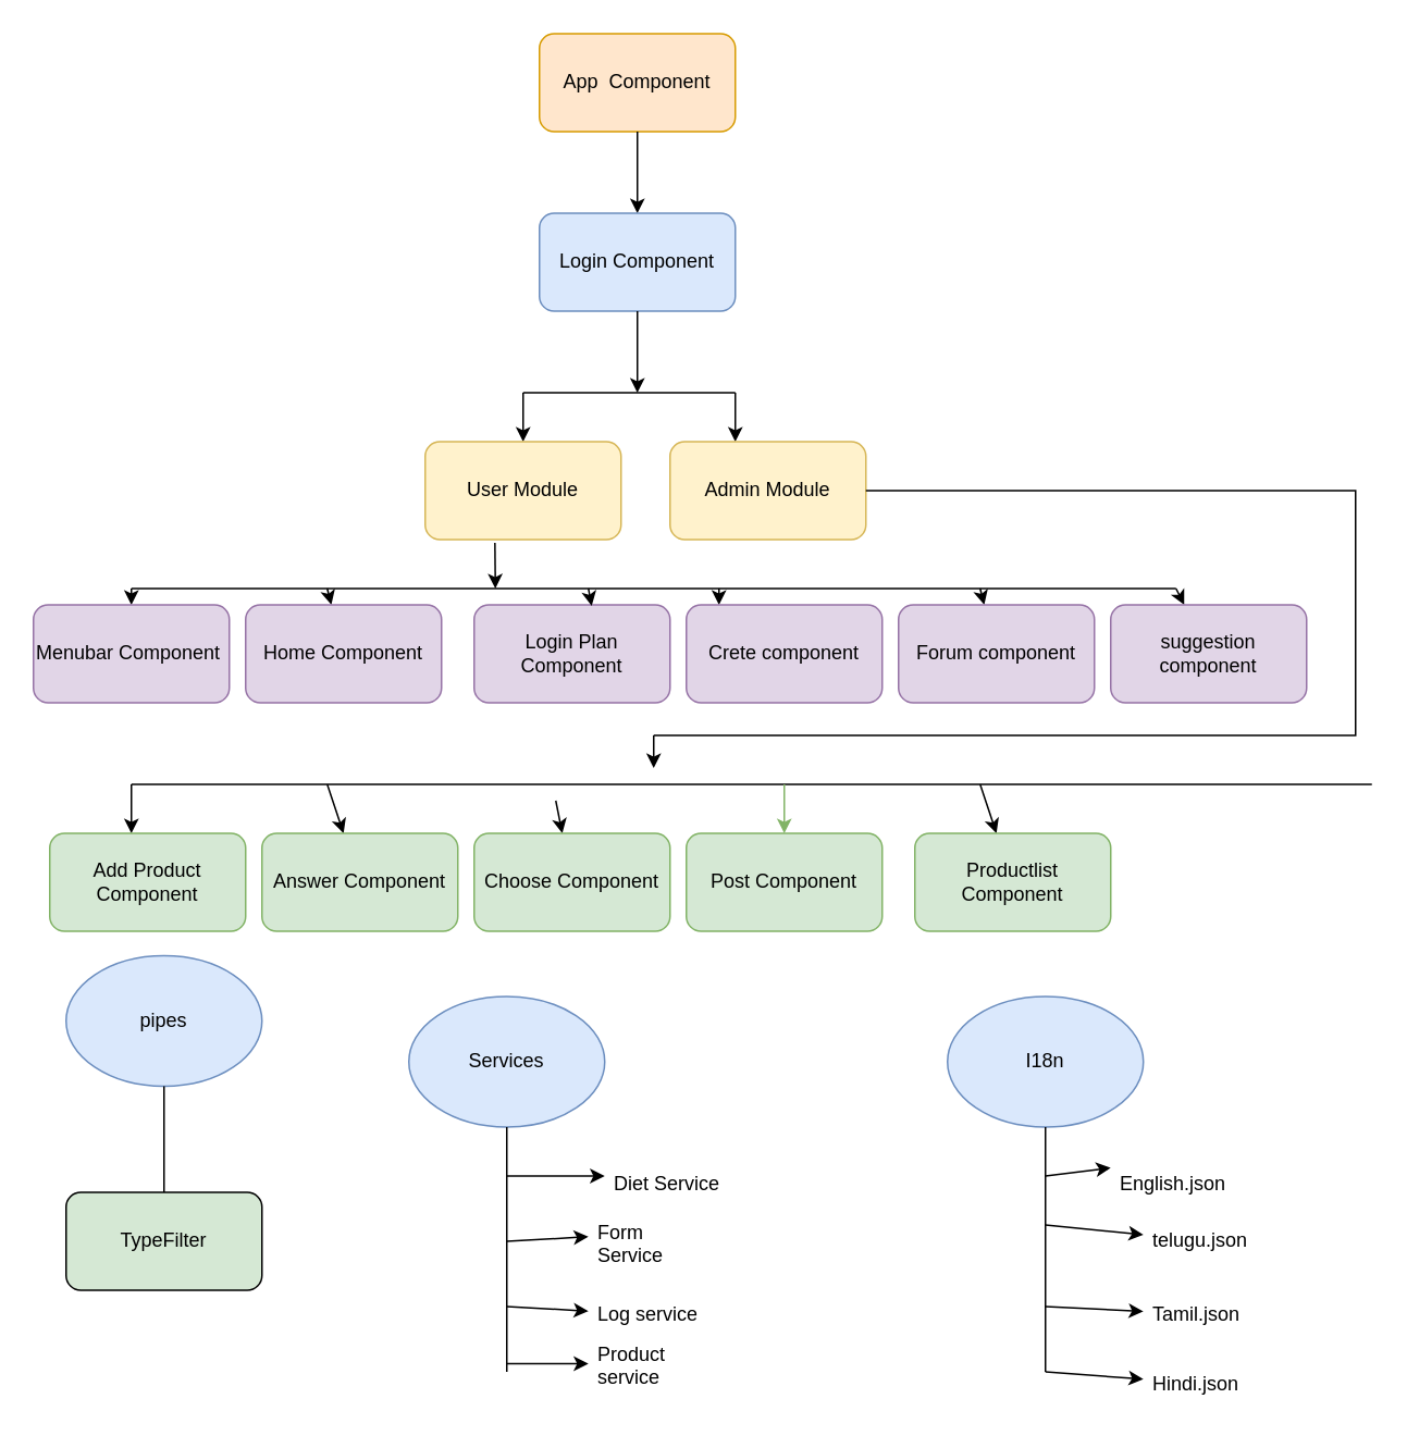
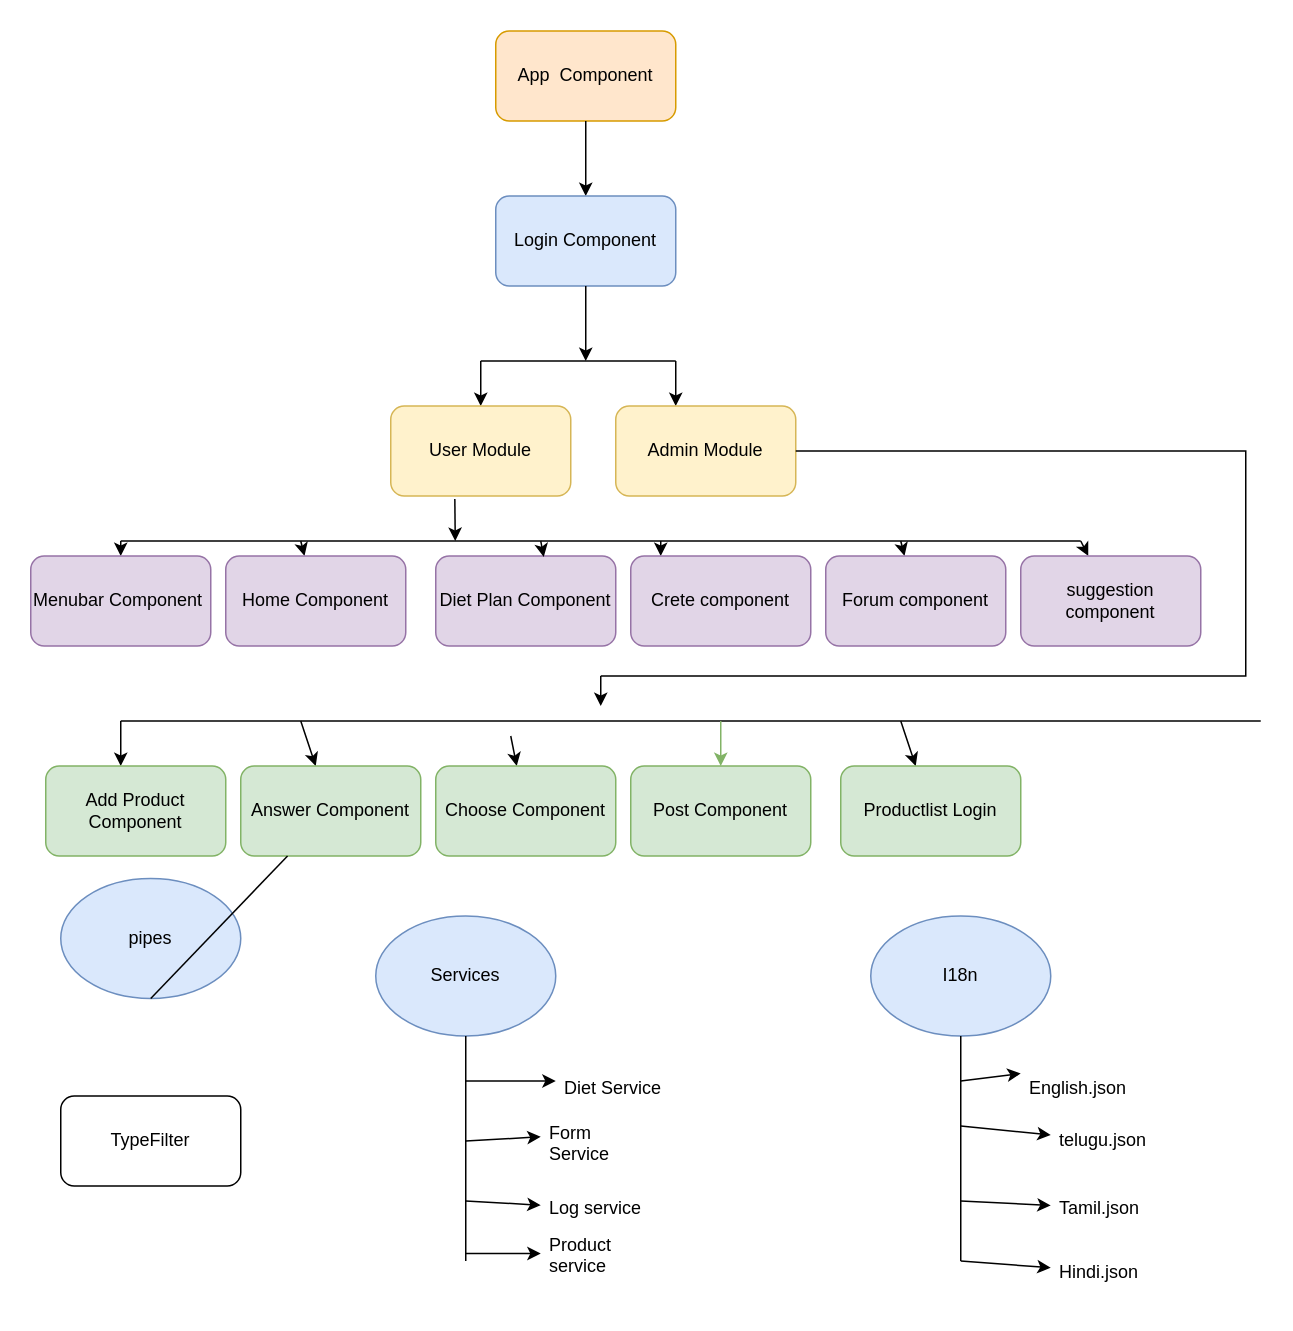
  <mxCell id="0" />
  <mxCell id="1" parent="0" />
  <mxCell id="2" value="App&amp;nbsp; Component" style="rounded=1;whiteSpace=wrap;html=1;fillColor=#ffe6cc;strokeColor=#d79b00;" vertex="1" parent="1"><mxGeometry x="330" y="20" width="120" height="60" as="geometry" /></mxCell>
  <mxCell id="3" value="" style="endArrow=classic;html=1;rounded=0;exitX=0.5;exitY=1;exitDx=0;exitDy=0;" edge="1" parent="1" source="2"><mxGeometry width="50" height="50" relative="1" as="geometry"><mxPoint x="430" y="160" as="sourcePoint" /><mxPoint x="390" y="130" as="targetPoint" /><Array as="points" /></mxGeometry></mxCell>
  <mxCell id="4" value="Login Component" style="rounded=1;whiteSpace=wrap;html=1;fillColor=#dae8fc;strokeColor=#6c8ebf;" vertex="1" parent="1"><mxGeometry x="330" y="130" width="120" height="60" as="geometry" /></mxCell>
  <mxCell id="5" value="" style="endArrow=classic;html=1;rounded=0;exitX=0.5;exitY=1;exitDx=0;exitDy=0;" edge="1" parent="1" source="4"><mxGeometry width="50" height="50" relative="1" as="geometry"><mxPoint x="380" y="200" as="sourcePoint" /><mxPoint x="390" y="240" as="targetPoint" /></mxGeometry></mxCell>
  <mxCell id="6" value="" style="endArrow=none;html=1;rounded=0;" edge="1" parent="1"><mxGeometry width="50" height="50" relative="1" as="geometry"><mxPoint x="320" y="240" as="sourcePoint" /><mxPoint x="450" y="240" as="targetPoint" /><Array as="points"><mxPoint x="390" y="240" /></Array></mxGeometry></mxCell>
  <mxCell id="7" value="" style="endArrow=classic;html=1;rounded=0;" edge="1" parent="1"><mxGeometry width="50" height="50" relative="1" as="geometry"><mxPoint x="320" y="240" as="sourcePoint" /><mxPoint x="320" y="270" as="targetPoint" /></mxGeometry></mxCell>
  <mxCell id="8" value="" style="endArrow=classic;html=1;rounded=0;" edge="1" parent="1"><mxGeometry width="50" height="50" relative="1" as="geometry"><mxPoint x="450" y="240" as="sourcePoint" /><mxPoint x="450" y="270" as="targetPoint" /></mxGeometry></mxCell>
  <mxCell id="9" value="Admin Module" style="rounded=1;whiteSpace=wrap;html=1;fillColor=#fff2cc;strokeColor=#d6b656;" vertex="1" parent="1"><mxGeometry x="410" y="270" width="120" height="60" as="geometry" /></mxCell>
  <mxCell id="10" value="User Module" style="rounded=1;whiteSpace=wrap;html=1;fillColor=#fff2cc;strokeColor=#d6b656;" vertex="1" parent="1"><mxGeometry x="260" y="270" width="120" height="60" as="geometry" /></mxCell>
  <mxCell id="11" value="" style="endArrow=classic;html=1;rounded=0;exitX=0.356;exitY=1.033;exitDx=0;exitDy=0;exitPerimeter=0;" edge="1" parent="1" source="10"><mxGeometry width="50" height="50" relative="1" as="geometry"><mxPoint x="450" y="500" as="sourcePoint" /><mxPoint x="303" y="360" as="targetPoint" /></mxGeometry></mxCell>
  <mxCell id="12" value="" style="endArrow=none;html=1;rounded=0;" edge="1" parent="1"><mxGeometry width="50" height="50" relative="1" as="geometry"><mxPoint x="80" y="360" as="sourcePoint" /><mxPoint x="720" y="360" as="targetPoint" /></mxGeometry></mxCell>
  <mxCell id="13" value="" style="endArrow=classic;html=1;rounded=0;" edge="1" parent="1" target="14"><mxGeometry width="50" height="50" relative="1" as="geometry"><mxPoint x="80" y="360" as="sourcePoint" /><mxPoint x="80" y="400" as="targetPoint" /></mxGeometry></mxCell>
  <mxCell id="14" value="Menubar Component&amp;nbsp;" style="rounded=1;whiteSpace=wrap;html=1;fillColor=#e1d5e7;strokeColor=#9673a6;" vertex="1" parent="1"><mxGeometry x="20" y="370" width="120" height="60" as="geometry" /></mxCell>
  <mxCell id="15" value="" style="endArrow=classic;html=1;rounded=0;" edge="1" parent="1" target="16"><mxGeometry width="50" height="50" relative="1" as="geometry"><mxPoint x="200" y="360" as="sourcePoint" /><mxPoint x="200" y="380" as="targetPoint" /></mxGeometry></mxCell>
  <mxCell id="16" value="Home Component" style="rounded=1;whiteSpace=wrap;html=1;fillColor=#e1d5e7;strokeColor=#9673a6;" vertex="1" parent="1"><mxGeometry x="150" y="370" width="120" height="60" as="geometry" /></mxCell>
- <mxCell id="17" value="Login Plan Component" style="rounded=1;whiteSpace=wrap;html=1;fillColor=#e1d5e7;strokeColor=#9673a6;" vertex="1" parent="1"><mxGeometry x="290" y="370" width="120" height="60" as="geometry" /></mxCell>
+ <mxCell id="17" value="Diet Plan Component" style="rounded=1;whiteSpace=wrap;html=1;fillColor=#e1d5e7;strokeColor=#9673a6;" vertex="1" parent="1"><mxGeometry x="290" y="370" width="120" height="60" as="geometry" /></mxCell>
  <mxCell id="18" value="" style="endArrow=classic;html=1;rounded=0;entryX=0.6;entryY=0.011;entryDx=0;entryDy=0;entryPerimeter=0;" edge="1" parent="1" target="17"><mxGeometry width="50" height="50" relative="1" as="geometry"><mxPoint x="360" y="360" as="sourcePoint" /><mxPoint x="450" y="320" as="targetPoint" /></mxGeometry></mxCell>
  <mxCell id="19" value="" style="endArrow=classic;html=1;rounded=0;" edge="1" parent="1"><mxGeometry width="50" height="50" relative="1" as="geometry"><mxPoint x="440" y="360" as="sourcePoint" /><mxPoint x="440" y="370" as="targetPoint" /></mxGeometry></mxCell>
  <mxCell id="20" value="Crete component" style="rounded=1;whiteSpace=wrap;html=1;fillColor=#e1d5e7;strokeColor=#9673a6;" vertex="1" parent="1"><mxGeometry x="420" y="370" width="120" height="60" as="geometry" /></mxCell>
  <mxCell id="21" value="" style="endArrow=classic;html=1;rounded=0;" edge="1" parent="1" target="22"><mxGeometry width="50" height="50" relative="1" as="geometry"><mxPoint x="600" y="360" as="sourcePoint" /><mxPoint x="600" y="370" as="targetPoint" /></mxGeometry></mxCell>
  <mxCell id="22" value="Forum component" style="rounded=1;whiteSpace=wrap;html=1;fillColor=#e1d5e7;strokeColor=#9673a6;" vertex="1" parent="1"><mxGeometry x="550" y="370" width="120" height="60" as="geometry" /></mxCell>
  <mxCell id="23" value="" style="endArrow=classic;html=1;rounded=0;" edge="1" parent="1" target="24"><mxGeometry width="50" height="50" relative="1" as="geometry"><mxPoint x="720" y="360" as="sourcePoint" /><mxPoint x="720" y="380" as="targetPoint" /></mxGeometry></mxCell>
  <mxCell id="24" value="suggestion component" style="rounded=1;whiteSpace=wrap;html=1;fillColor=#e1d5e7;strokeColor=#9673a6;" vertex="1" parent="1"><mxGeometry x="680" y="370" width="120" height="60" as="geometry" /></mxCell>
  <mxCell id="25" value="" style="endArrow=none;html=1;rounded=0;exitX=1;exitY=0.5;exitDx=0;exitDy=0;" edge="1" parent="1" source="9"><mxGeometry width="50" height="50" relative="1" as="geometry"><mxPoint x="670" y="470" as="sourcePoint" /><mxPoint x="400" y="450" as="targetPoint" /><Array as="points"><mxPoint x="830" y="300" /><mxPoint x="830" y="450" /></Array></mxGeometry></mxCell>
  <mxCell id="26" value="" style="endArrow=classic;html=1;rounded=0;" edge="1" parent="1"><mxGeometry width="50" height="50" relative="1" as="geometry"><mxPoint x="400" y="450" as="sourcePoint" /><mxPoint x="400" y="470" as="targetPoint" /></mxGeometry></mxCell>
  <mxCell id="27" value="" style="endArrow=none;html=1;rounded=0;" edge="1" parent="1"><mxGeometry width="50" height="50" relative="1" as="geometry"><mxPoint x="80" y="480" as="sourcePoint" /><mxPoint x="840" y="480" as="targetPoint" /></mxGeometry></mxCell>
  <mxCell id="28" value="" style="endArrow=classic;html=1;rounded=0;" edge="1" parent="1"><mxGeometry width="50" height="50" relative="1" as="geometry"><mxPoint x="80" y="480" as="sourcePoint" /><mxPoint x="80" y="510" as="targetPoint" /></mxGeometry></mxCell>
  <mxCell id="29" value="Add Product Component" style="rounded=1;whiteSpace=wrap;html=1;fillColor=#d5e8d4;strokeColor=#82b366;" vertex="1" parent="1"><mxGeometry x="30" y="510" width="120" height="60" as="geometry" /></mxCell>
  <mxCell id="30" value="" style="endArrow=classic;html=1;rounded=0;" edge="1" parent="1" target="31"><mxGeometry width="50" height="50" relative="1" as="geometry"><mxPoint x="200" y="480" as="sourcePoint" /><mxPoint x="200" y="520" as="targetPoint" /></mxGeometry></mxCell>
  <mxCell id="31" value="Answer Component" style="rounded=1;whiteSpace=wrap;html=1;fillColor=#d5e8d4;strokeColor=#82b366;" vertex="1" parent="1"><mxGeometry x="160" y="510" width="120" height="60" as="geometry" /></mxCell>
  <mxCell id="32" value="" style="endArrow=classic;html=1;rounded=0;" edge="1" parent="1" target="33"><mxGeometry width="50" height="50" relative="1" as="geometry"><mxPoint x="340" y="490" as="sourcePoint" /><mxPoint x="340" y="530" as="targetPoint" /></mxGeometry></mxCell>
  <mxCell id="33" value="Choose Component" style="rounded=1;whiteSpace=wrap;html=1;fillColor=#d5e8d4;strokeColor=#82b366;" vertex="1" parent="1"><mxGeometry x="290" y="510" width="120" height="60" as="geometry" /></mxCell>
  <mxCell id="34" value="Post Component" style="rounded=1;whiteSpace=wrap;html=1;fillColor=#d5e8d4;strokeColor=#82b366;" vertex="1" parent="1"><mxGeometry x="420" y="510" width="120" height="60" as="geometry" /></mxCell>
  <mxCell id="35" value="" style="endArrow=classic;html=1;rounded=0;entryX=0.5;entryY=0;entryDx=0;entryDy=0;fillColor=#d5e8d4;strokeColor=#82b366;" edge="1" parent="1" target="34"><mxGeometry width="50" height="50" relative="1" as="geometry"><mxPoint x="480" y="480" as="sourcePoint" /><mxPoint x="640" y="520" as="targetPoint" /></mxGeometry></mxCell>
  <mxCell id="36" value="" style="endArrow=classic;html=1;rounded=0;" edge="1" parent="1" target="37"><mxGeometry width="50" height="50" relative="1" as="geometry"><mxPoint x="600" y="480" as="sourcePoint" /><mxPoint x="600" y="530" as="targetPoint" /></mxGeometry></mxCell>
- <mxCell id="37" value="Productlist Component" style="rounded=1;whiteSpace=wrap;html=1;fillColor=#d5e8d4;strokeColor=#82b366;" vertex="1" parent="1"><mxGeometry x="560" y="510" width="120" height="60" as="geometry" /></mxCell>
+ <mxCell id="37" value="Productlist Login" style="rounded=1;whiteSpace=wrap;html=1;fillColor=#d5e8d4;strokeColor=#82b366;" vertex="1" parent="1"><mxGeometry x="560" y="510" width="120" height="60" as="geometry" /></mxCell>
  <mxCell id="38" value="pipes" style="ellipse;whiteSpace=wrap;html=1;fillColor=#dae8fc;strokeColor=#6c8ebf;" vertex="1" parent="1"><mxGeometry x="40" y="585" width="120" height="80" as="geometry" /></mxCell>
- <mxCell id="39" value="" style="endArrow=none;html=1;rounded=0;exitX=0.5;exitY=1;exitDx=0;exitDy=0;" edge="1" parent="1" source="38" target="40"><mxGeometry width="50" height="50" relative="1" as="geometry"><mxPoint x="590" y="570" as="sourcePoint" /><mxPoint x="100" y="760" as="targetPoint" /></mxGeometry></mxCell>
- <mxCell id="40" value="TypeFilter" style="rounded=1;whiteSpace=wrap;html=1;fillColor=#d5e8d4;" vertex="1" parent="1"><mxGeometry x="40" y="730" width="120" height="60" as="geometry" /></mxCell>
+ <mxCell id="39" value="" style="endArrow=none;html=1;rounded=0;exitX=0.5;exitY=1;exitDx=0;exitDy=0;" edge="1" parent="1" source="38" target="31"><mxGeometry width="50" height="50" relative="1" as="geometry"><mxPoint x="590" y="570" as="sourcePoint" /><mxPoint x="100" y="760" as="targetPoint" /></mxGeometry></mxCell>
+ <mxCell id="40" value="TypeFilter" style="rounded=1;whiteSpace=wrap;html=1;" vertex="1" parent="1"><mxGeometry x="40" y="730" width="120" height="60" as="geometry" /></mxCell>
  <mxCell id="41" value="Services" style="ellipse;whiteSpace=wrap;html=1;fillColor=#dae8fc;strokeColor=#6c8ebf;" vertex="1" parent="1"><mxGeometry x="250" y="610" width="120" height="80" as="geometry" /></mxCell>
  <mxCell id="42" value="" style="endArrow=none;html=1;rounded=0;exitX=0.5;exitY=1;exitDx=0;exitDy=0;" edge="1" parent="1" source="41"><mxGeometry width="50" height="50" relative="1" as="geometry"><mxPoint x="590" y="570" as="sourcePoint" /><mxPoint x="310" y="840" as="targetPoint" /></mxGeometry></mxCell>
  <mxCell id="43" value="" style="endArrow=classic;html=1;rounded=0;" edge="1" parent="1"><mxGeometry width="50" height="50" relative="1" as="geometry"><mxPoint x="310" y="720" as="sourcePoint" /><mxPoint x="370" y="720" as="targetPoint" /></mxGeometry></mxCell>
  <mxCell id="44" value="Diet Service" style="text;strokeColor=none;fillColor=none;align=left;verticalAlign=middle;spacingLeft=4;spacingRight=4;overflow=hidden;points=[[0,0.5],[1,0.5]];portConstraint=eastwest;rotatable=0;whiteSpace=wrap;html=1;" vertex="1" parent="1"><mxGeometry x="370" y="710" width="80" height="30" as="geometry" /></mxCell>
  <mxCell id="45" value="" style="endArrow=classic;html=1;rounded=0;" edge="1" parent="1"><mxGeometry width="50" height="50" relative="1" as="geometry"><mxPoint x="310" y="760" as="sourcePoint" /><mxPoint x="360" y="757.222" as="targetPoint" /></mxGeometry></mxCell>
  <mxCell id="46" value="Form Service" style="text;strokeColor=none;fillColor=none;align=left;verticalAlign=middle;spacingLeft=4;spacingRight=4;overflow=hidden;points=[[0,0.5],[1,0.5]];portConstraint=eastwest;rotatable=0;whiteSpace=wrap;html=1;" vertex="1" parent="1"><mxGeometry x="360" y="745" width="80" height="30" as="geometry" /></mxCell>
  <mxCell id="47" value="" style="endArrow=classic;html=1;rounded=0;" edge="1" parent="1" target="48"><mxGeometry width="50" height="50" relative="1" as="geometry"><mxPoint x="310" y="800" as="sourcePoint" /><mxPoint x="370" y="800" as="targetPoint" /></mxGeometry></mxCell>
  <mxCell id="48" value="Log service" style="text;strokeColor=none;fillColor=none;align=left;verticalAlign=middle;spacingLeft=4;spacingRight=4;overflow=hidden;points=[[0,0.5],[1,0.5]];portConstraint=eastwest;rotatable=0;whiteSpace=wrap;html=1;" vertex="1" parent="1"><mxGeometry x="360" y="790" width="80" height="30" as="geometry" /></mxCell>
  <mxCell id="49" value="" style="endArrow=classic;html=1;rounded=0;" edge="1" parent="1" target="50"><mxGeometry width="50" height="50" relative="1" as="geometry"><mxPoint x="310" y="835" as="sourcePoint" /><mxPoint x="370" y="840" as="targetPoint" /></mxGeometry></mxCell>
  <mxCell id="50" value="Product service" style="text;strokeColor=none;fillColor=none;align=left;verticalAlign=middle;spacingLeft=4;spacingRight=4;overflow=hidden;points=[[0,0.5],[1,0.5]];portConstraint=eastwest;rotatable=0;whiteSpace=wrap;html=1;" vertex="1" parent="1"><mxGeometry x="360" y="820" width="80" height="30" as="geometry" /></mxCell>
  <mxCell id="51" value="I18n" style="ellipse;whiteSpace=wrap;html=1;fillColor=#dae8fc;strokeColor=#6c8ebf;" vertex="1" parent="1"><mxGeometry x="580" y="610" width="120" height="80" as="geometry" /></mxCell>
  <mxCell id="52" value="" style="endArrow=none;html=1;rounded=0;exitX=0.5;exitY=1;exitDx=0;exitDy=0;" edge="1" parent="1" source="51"><mxGeometry width="50" height="50" relative="1" as="geometry"><mxPoint x="590" y="560" as="sourcePoint" /><mxPoint x="640" y="840" as="targetPoint" /></mxGeometry></mxCell>
  <mxCell id="53" value="" style="endArrow=classic;html=1;rounded=0;entryX=0;entryY=0.5;entryDx=0;entryDy=0;" edge="1" parent="1"><mxGeometry width="50" height="50" relative="1" as="geometry"><mxPoint x="640" y="720" as="sourcePoint" /><mxPoint x="680" y="715" as="targetPoint" /></mxGeometry></mxCell>
  <mxCell id="54" value="English.json" style="text;strokeColor=none;fillColor=none;align=left;verticalAlign=middle;spacingLeft=4;spacingRight=4;overflow=hidden;points=[[0,0.5],[1,0.5]];portConstraint=eastwest;rotatable=0;whiteSpace=wrap;html=1;" vertex="1" parent="1"><mxGeometry x="680" y="710" width="80" height="30" as="geometry" /></mxCell>
  <mxCell id="55" value="" style="endArrow=classic;html=1;rounded=0;" edge="1" parent="1" target="56"><mxGeometry width="50" height="50" relative="1" as="geometry"><mxPoint x="640" y="750" as="sourcePoint" /><mxPoint x="700" y="760" as="targetPoint" /></mxGeometry></mxCell>
  <mxCell id="56" value="telugu.json" style="text;strokeColor=none;fillColor=none;align=left;verticalAlign=middle;spacingLeft=4;spacingRight=4;overflow=hidden;points=[[0,0.5],[1,0.5]];portConstraint=eastwest;rotatable=0;whiteSpace=wrap;html=1;" vertex="1" parent="1"><mxGeometry x="700" y="745" width="80" height="30" as="geometry" /></mxCell>
  <mxCell id="57" value="" style="endArrow=classic;html=1;rounded=0;" edge="1" parent="1"><mxGeometry width="50" height="50" relative="1" as="geometry"><mxPoint x="640" y="800" as="sourcePoint" /><mxPoint x="700" y="803" as="targetPoint" /></mxGeometry></mxCell>
  <mxCell id="58" value="Tamil.json" style="text;strokeColor=none;fillColor=none;align=left;verticalAlign=middle;spacingLeft=4;spacingRight=4;overflow=hidden;points=[[0,0.5],[1,0.5]];portConstraint=eastwest;rotatable=0;whiteSpace=wrap;html=1;" vertex="1" parent="1"><mxGeometry x="700" y="790" width="80" height="30" as="geometry" /></mxCell>
  <mxCell id="59" value="" style="endArrow=classic;html=1;rounded=0;" edge="1" parent="1" target="60"><mxGeometry width="50" height="50" relative="1" as="geometry"><mxPoint x="640" y="840" as="sourcePoint" /><mxPoint x="700" y="840" as="targetPoint" /></mxGeometry></mxCell>
  <mxCell id="60" value="Hindi.json" style="text;strokeColor=none;fillColor=none;align=left;verticalAlign=middle;spacingLeft=4;spacingRight=4;overflow=hidden;points=[[0,0.5],[1,0.5]];portConstraint=eastwest;rotatable=0;whiteSpace=wrap;html=1;" vertex="1" parent="1"><mxGeometry x="700" y="830" width="80" height="35" as="geometry" /></mxCell>
